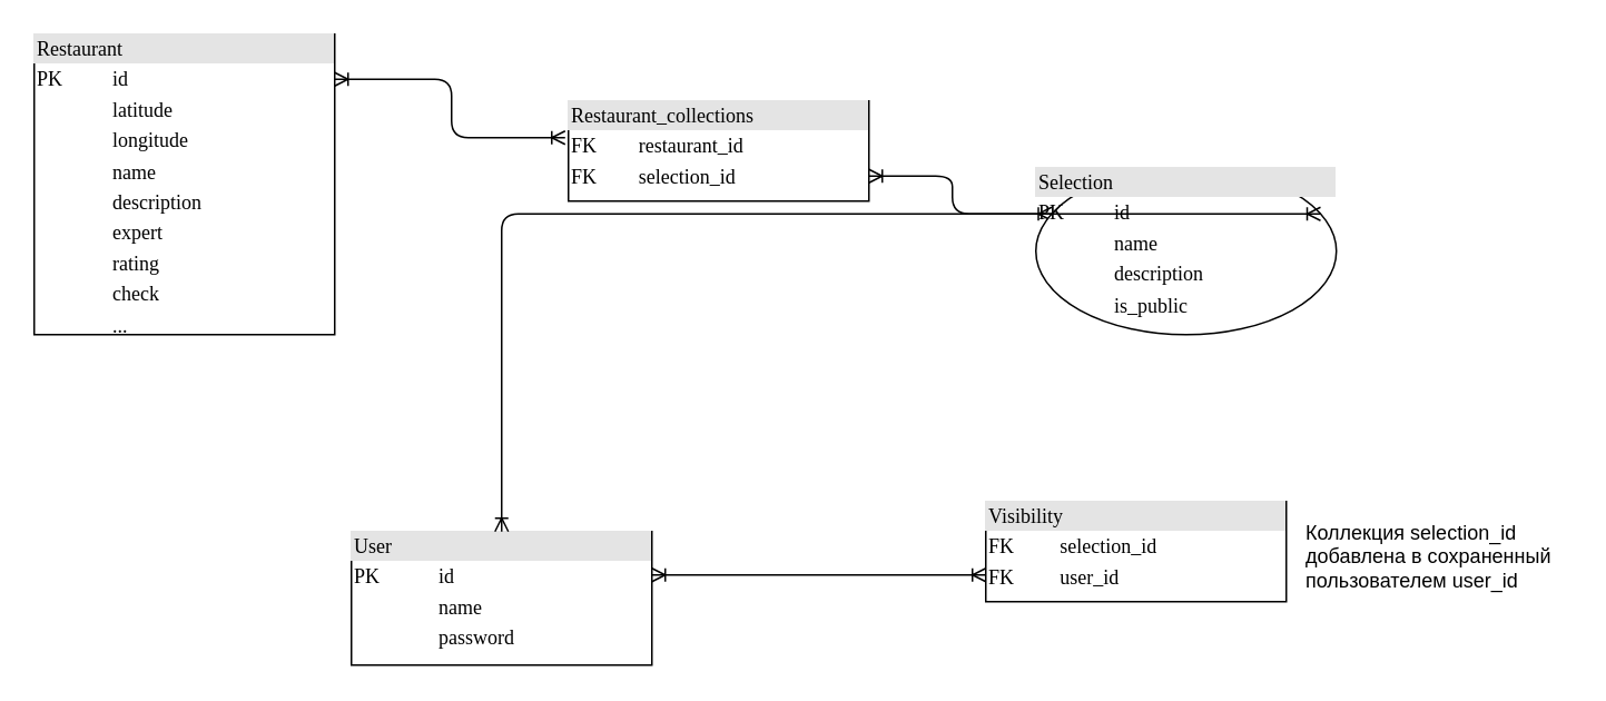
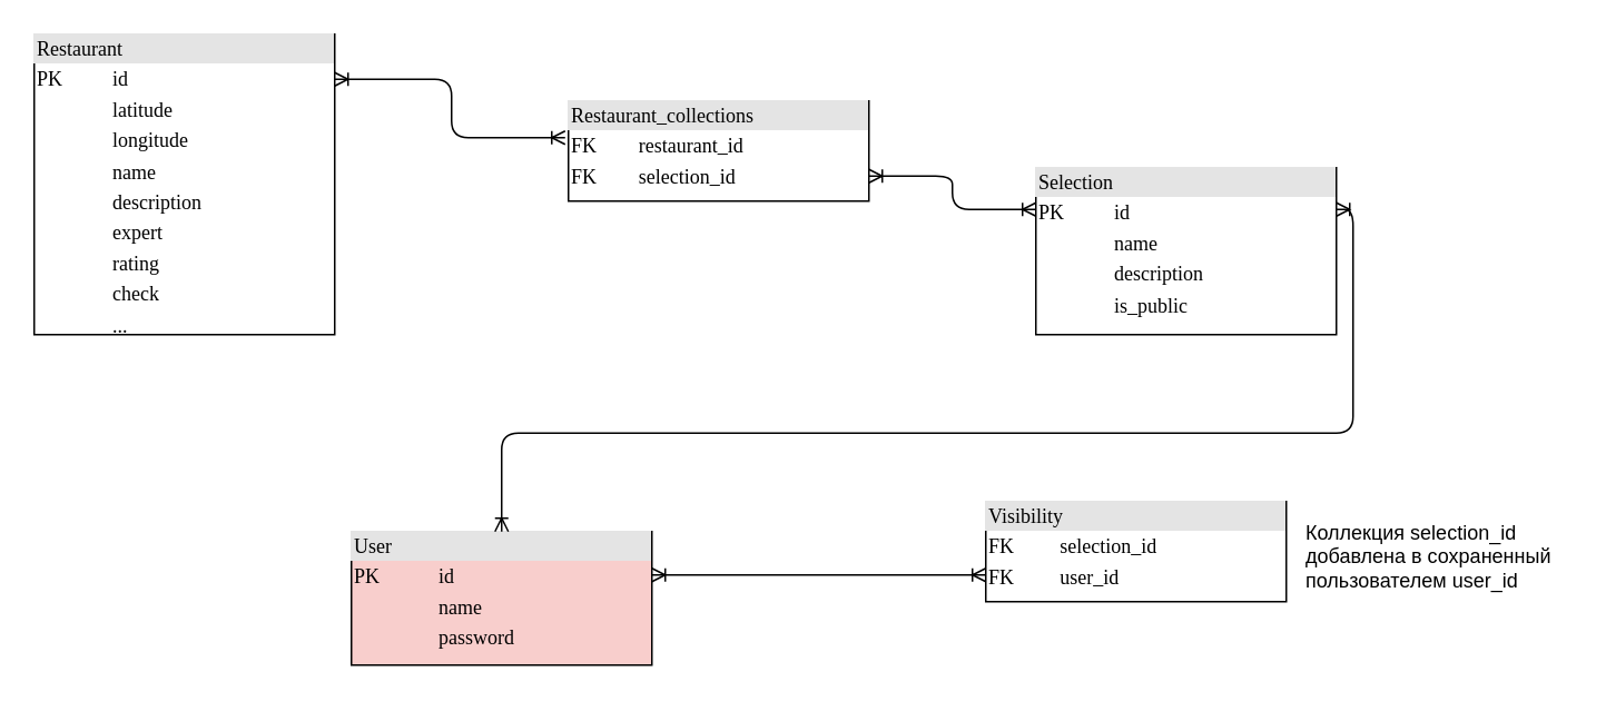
  <mxCell id="0" />
  <mxCell id="1" parent="0" />
  <mxCell id="2" value="&lt;div style=&quot;box-sizing:border-box;width:100%;background:#e4e4e4;padding:2px;&quot;&gt;Restaurant&lt;/div&gt;&lt;table style=&quot;width:100%;font-size:1em;&quot; cellpadding=&quot;2&quot; cellspacing=&quot;0&quot;&gt;&lt;tbody&gt;&lt;tr&gt;&lt;td&gt;PK&lt;/td&gt;&lt;td&gt;id&lt;/td&gt;&lt;/tr&gt;&lt;tr&gt;&lt;td&gt;&lt;br&gt;&lt;/td&gt;&lt;td&gt;latitude&lt;/td&gt;&lt;/tr&gt;&lt;tr&gt;&lt;td&gt;&lt;/td&gt;&lt;td&gt;longitude&lt;br&gt;&lt;/td&gt;&lt;/tr&gt;&lt;tr&gt;&lt;td&gt;&lt;br&gt;&lt;/td&gt;&lt;td&gt;name&lt;/td&gt;&lt;/tr&gt;&lt;tr&gt;&lt;td&gt;&lt;br&gt;&lt;/td&gt;&lt;td&gt;description&lt;br&gt;&lt;/td&gt;&lt;/tr&gt;&lt;tr&gt;&lt;td&gt;&lt;br&gt;&lt;/td&gt;&lt;td&gt;expert&lt;/td&gt;&lt;/tr&gt;&lt;tr&gt;&lt;td&gt;&lt;br&gt;&lt;/td&gt;&lt;td&gt;rating&lt;/td&gt;&lt;/tr&gt;&lt;tr&gt;&lt;td&gt;&lt;br&gt;&lt;/td&gt;&lt;td&gt;check&lt;/td&gt;&lt;/tr&gt;&lt;tr&gt;&lt;td&gt;&lt;br&gt;&lt;/td&gt;&lt;td&gt;...&amp;nbsp;&lt;/td&gt;&lt;/tr&gt;&lt;/tbody&gt;&lt;/table&gt;" style="verticalAlign=top;align=left;overflow=fill;html=1;rounded=0;shadow=0;comic=0;labelBackgroundColor=none;strokeWidth=1;fontFamily=Verdana;fontSize=12" parent="1" vertex="1"><mxGeometry x="20" y="20" width="180" height="180" as="geometry" /></mxCell>
  <mxCell id="3" style="edgeStyle=orthogonalEdgeStyle;html=1;entryX=1;entryY=0.75;labelBackgroundColor=none;startArrow=ERoneToMany;endArrow=ERoneToMany;fontFamily=Verdana;fontSize=12;align=left;entryDx=0;entryDy=0;exitX=0;exitY=0.25;exitDx=0;exitDy=0;startFill=0;" parent="1" source="4" target="9" edge="1"><mxGeometry relative="1" as="geometry" /></mxCell>
- <mxCell id="4" value="&lt;div style=&quot;box-sizing: border-box ; width: 100% ; background: #e4e4e4 ; padding: 2px&quot;&gt;Selection&lt;/div&gt;&lt;table style=&quot;width: 100% ; font-size: 1em&quot; cellpadding=&quot;2&quot; cellspacing=&quot;0&quot;&gt;&lt;tbody&gt;&lt;tr&gt;&lt;td&gt;PK&lt;/td&gt;&lt;td&gt;id&lt;/td&gt;&lt;/tr&gt;&lt;tr&gt;&lt;td&gt;&lt;br&gt;&lt;/td&gt;&lt;td&gt;name&lt;/td&gt;&lt;/tr&gt;&lt;tr&gt;&lt;td&gt;&lt;/td&gt;&lt;td&gt;description&lt;/td&gt;&lt;/tr&gt;&lt;tr&gt;&lt;td&gt;&lt;br&gt;&lt;/td&gt;&lt;td&gt;is_public&lt;/td&gt;&lt;/tr&gt;&lt;/tbody&gt;&lt;/table&gt;" style="ellipse;verticalAlign=top;align=left;overflow=fill;html=1;shadow=0;comic=0;labelBackgroundColor=none;strokeWidth=1;fontFamily=Verdana;fontSize=12;" parent="1" vertex="1"><mxGeometry x="620" y="100" width="180" height="100" as="geometry" /></mxCell>
+ <mxCell id="4" value="&lt;div style=&quot;box-sizing: border-box ; width: 100% ; background: #e4e4e4 ; padding: 2px&quot;&gt;Selection&lt;/div&gt;&lt;table style=&quot;width: 100% ; font-size: 1em&quot; cellpadding=&quot;2&quot; cellspacing=&quot;0&quot;&gt;&lt;tbody&gt;&lt;tr&gt;&lt;td&gt;PK&lt;/td&gt;&lt;td&gt;id&lt;/td&gt;&lt;/tr&gt;&lt;tr&gt;&lt;td&gt;&lt;br&gt;&lt;/td&gt;&lt;td&gt;name&lt;/td&gt;&lt;/tr&gt;&lt;tr&gt;&lt;td&gt;&lt;/td&gt;&lt;td&gt;description&lt;/td&gt;&lt;/tr&gt;&lt;tr&gt;&lt;td&gt;&lt;br&gt;&lt;/td&gt;&lt;td&gt;is_public&lt;/td&gt;&lt;/tr&gt;&lt;/tbody&gt;&lt;/table&gt;" style="verticalAlign=top;align=left;overflow=fill;html=1;rounded=0;shadow=0;comic=0;labelBackgroundColor=none;strokeWidth=1;fontFamily=Verdana;fontSize=12" parent="1" vertex="1"><mxGeometry x="620" y="100" width="180" height="100" as="geometry" /></mxCell>
  <mxCell id="5" style="edgeStyle=orthogonalEdgeStyle;html=1;labelBackgroundColor=none;startArrow=ERoneToMany;endArrow=ERoneToMany;fontFamily=Verdana;fontSize=12;align=left;startFill=0;entryX=1;entryY=0.25;entryDx=0;entryDy=0;" parent="1" edge="1"><mxGeometry relative="1" as="geometry"><mxPoint x="590" y="344" as="sourcePoint" /><mxPoint x="390" y="344" as="targetPoint" /><Array as="points"><mxPoint x="500" y="344" /><mxPoint x="500" y="344" /></Array></mxGeometry></mxCell>
  <mxCell id="6" value="&lt;div style=&quot;box-sizing: border-box ; width: 100% ; background: #e4e4e4 ; padding: 2px&quot;&gt;Visibility&lt;/div&gt;&lt;table style=&quot;width: 100% ; font-size: 1em&quot; cellpadding=&quot;2&quot; cellspacing=&quot;0&quot;&gt;&lt;tbody&gt;&lt;tr&gt;&lt;td&gt;FK&lt;/td&gt;&lt;td&gt;selection_id&lt;/td&gt;&lt;/tr&gt;&lt;tr&gt;&lt;td&gt;FK&lt;/td&gt;&lt;td&gt;user_id&lt;/td&gt;&lt;/tr&gt;&lt;tr&gt;&lt;td&gt;&lt;/td&gt;&lt;td&gt;&lt;/td&gt;&lt;/tr&gt;&lt;/tbody&gt;&lt;/table&gt;" style="verticalAlign=top;align=left;overflow=fill;html=1;rounded=0;shadow=0;comic=0;labelBackgroundColor=none;strokeWidth=1;fontFamily=Verdana;fontSize=12" parent="1" vertex="1"><mxGeometry x="590" y="300" width="180" height="60" as="geometry" /></mxCell>
- <mxCell id="7" value="&lt;div style=&quot;box-sizing: border-box ; width: 100% ; background: #e4e4e4 ; padding: 2px&quot;&gt;User&lt;/div&gt;&lt;table style=&quot;width: 100% ; font-size: 1em&quot; cellpadding=&quot;2&quot; cellspacing=&quot;0&quot;&gt;&lt;tbody&gt;&lt;tr&gt;&lt;td&gt;PK&lt;/td&gt;&lt;td&gt;id&lt;/td&gt;&lt;/tr&gt;&lt;tr&gt;&lt;td&gt;&lt;br&gt;&lt;/td&gt;&lt;td&gt;name&lt;/td&gt;&lt;/tr&gt;&lt;tr&gt;&lt;td&gt;&lt;/td&gt;&lt;td&gt;password&lt;/td&gt;&lt;/tr&gt;&lt;tr&gt;&lt;td&gt;&lt;br&gt;&lt;/td&gt;&lt;td&gt;&lt;br&gt;&lt;/td&gt;&lt;/tr&gt;&lt;/tbody&gt;&lt;/table&gt;" style="verticalAlign=top;align=left;overflow=fill;html=1;rounded=0;shadow=0;comic=0;labelBackgroundColor=none;strokeWidth=1;fontFamily=Verdana;fontSize=12" parent="1" vertex="1"><mxGeometry x="210" y="318" width="180" height="80" as="geometry" /></mxCell>
+ <mxCell id="7" value="&lt;div style=&quot;box-sizing: border-box ; width: 100% ; background: #e4e4e4 ; padding: 2px&quot;&gt;User&lt;/div&gt;&lt;table style=&quot;width: 100% ; font-size: 1em&quot; cellpadding=&quot;2&quot; cellspacing=&quot;0&quot;&gt;&lt;tbody&gt;&lt;tr&gt;&lt;td&gt;PK&lt;/td&gt;&lt;td&gt;id&lt;/td&gt;&lt;/tr&gt;&lt;tr&gt;&lt;td&gt;&lt;br&gt;&lt;/td&gt;&lt;td&gt;name&lt;/td&gt;&lt;/tr&gt;&lt;tr&gt;&lt;td&gt;&lt;/td&gt;&lt;td&gt;password&lt;/td&gt;&lt;/tr&gt;&lt;tr&gt;&lt;td&gt;&lt;br&gt;&lt;/td&gt;&lt;td&gt;&lt;br&gt;&lt;/td&gt;&lt;/tr&gt;&lt;/tbody&gt;&lt;/table&gt;" style="verticalAlign=top;align=left;overflow=fill;html=1;rounded=0;shadow=0;comic=0;labelBackgroundColor=none;strokeWidth=1;fontFamily=Verdana;fontSize=12;fillColor=#f8cecc;" parent="1" vertex="1"><mxGeometry x="210" y="318" width="180" height="80" as="geometry" /></mxCell>
  <mxCell id="8" style="edgeStyle=orthogonalEdgeStyle;html=1;entryX=1;entryY=0.15;labelBackgroundColor=none;startArrow=ERoneToMany;endArrow=ERoneToMany;fontFamily=Verdana;fontSize=12;align=left;entryDx=0;entryDy=0;entryPerimeter=0;exitX=-0.011;exitY=0.367;exitDx=0;exitDy=0;exitPerimeter=0;startFill=0;" parent="1" source="9" target="2" edge="1"><mxGeometry relative="1" as="geometry" /></mxCell>
  <mxCell id="9" value="&lt;div style=&quot;box-sizing:border-box;width:100%;background:#e4e4e4;padding:2px;&quot;&gt;Restaurant_collections&lt;/div&gt;&lt;table style=&quot;width:100%;font-size:1em;&quot; cellpadding=&quot;2&quot; cellspacing=&quot;0&quot;&gt;&lt;tbody&gt;&lt;tr&gt;&lt;td&gt;FK&lt;/td&gt;&lt;td&gt;restaurant_id&lt;/td&gt;&lt;/tr&gt;&lt;tr&gt;&lt;td&gt;FK&lt;/td&gt;&lt;td&gt;selection_id&lt;/td&gt;&lt;/tr&gt;&lt;tr&gt;&lt;td&gt;&lt;/td&gt;&lt;td&gt;&lt;br&gt;&lt;/td&gt;&lt;/tr&gt;&lt;/tbody&gt;&lt;/table&gt;" style="verticalAlign=top;align=left;overflow=fill;html=1;rounded=0;shadow=0;comic=0;labelBackgroundColor=none;strokeWidth=1;fontFamily=Verdana;fontSize=12" parent="1" vertex="1"><mxGeometry x="340" y="60" width="180" height="60" as="geometry" /></mxCell>
  <mxCell id="10" style="edgeStyle=orthogonalEdgeStyle;html=1;labelBackgroundColor=none;startArrow=ERoneToMany;endArrow=ERoneToMany;fontFamily=Verdana;fontSize=12;align=left;exitX=1;exitY=0.25;exitDx=0;exitDy=0;startFill=0;" edge="1" parent="1" source="4" target="7"><mxGeometry relative="1" as="geometry"><mxPoint x="280" y="315" as="sourcePoint" /><mxPoint x="530" y="115" as="targetPoint" /></mxGeometry></mxCell>
  <mxCell id="11" value="Коллекция selection_id добавлена в сохраненный пользователем user_id" style="text;html=1;align=left;verticalAlign=middle;whiteSpace=wrap;rounded=0;" vertex="1" parent="1"><mxGeometry x="780" y="318" width="160" height="30" as="geometry" /></mxCell>
